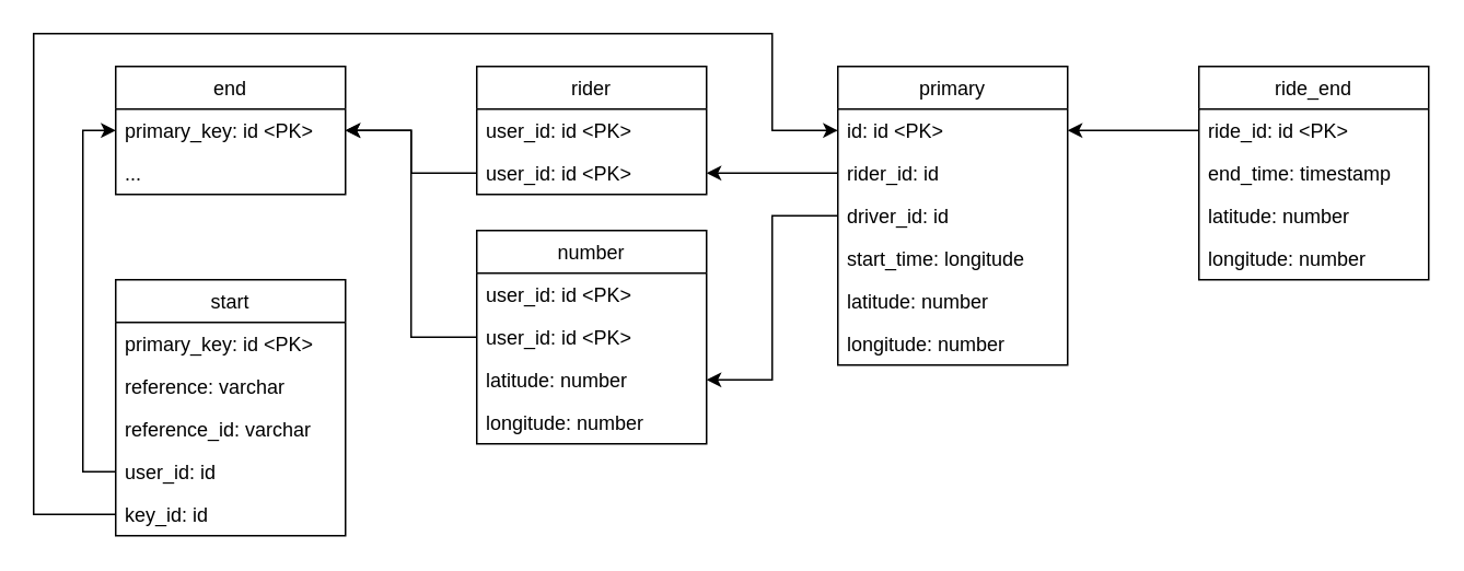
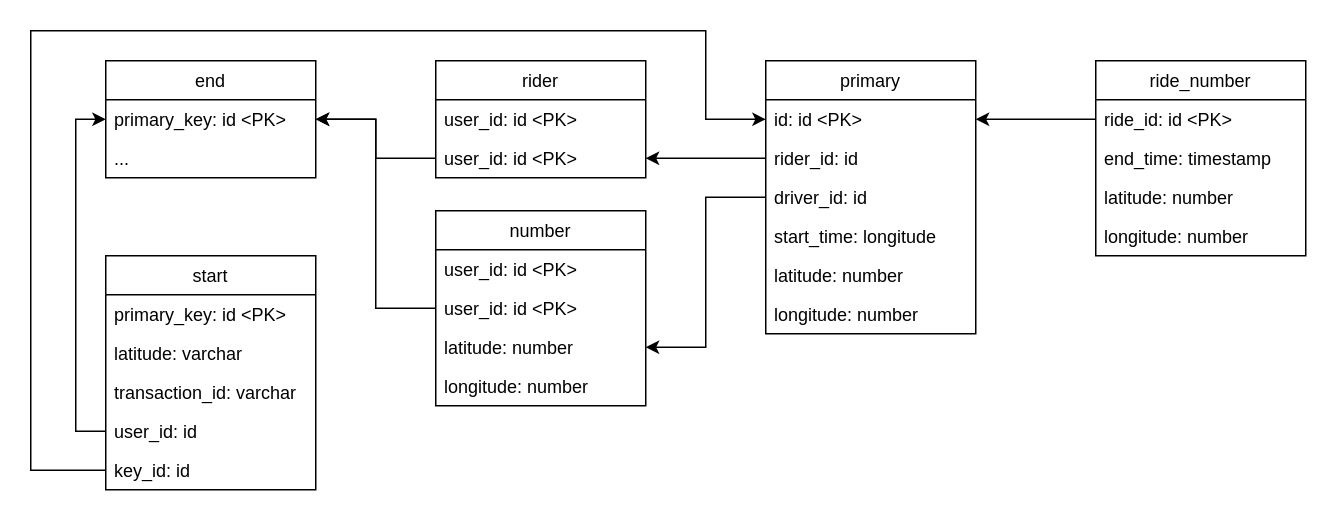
  <mxCell id="0" />
  <mxCell id="1" parent="0" />
  <mxCell id="2" value="number" style="swimlane;fontStyle=0;childLayout=stackLayout;horizontal=1;startSize=26;fillColor=none;horizontalStack=0;resizeParent=1;resizeParentMax=0;resizeLast=0;collapsible=1;marginBottom=0;" parent="1" vertex="1"><mxGeometry x="290" y="140" width="140" height="130" as="geometry" /></mxCell>
  <mxCell id="3" value="user_id: id &lt;PK&gt;" style="text;strokeColor=none;fillColor=none;align=left;verticalAlign=top;spacingLeft=4;spacingRight=4;overflow=hidden;rotatable=0;points=[[0,0.5],[1,0.5]];portConstraint=eastwest;" vertex="1" parent="2"><mxGeometry y="26" width="140" height="26" as="geometry" /></mxCell>
  <mxCell id="4" value="user_id: id &lt;PK&gt;" style="text;strokeColor=none;fillColor=none;align=left;verticalAlign=top;spacingLeft=4;spacingRight=4;overflow=hidden;rotatable=0;points=[[0,0.5],[1,0.5]];portConstraint=eastwest;" parent="2" vertex="1"><mxGeometry y="52" width="140" height="26" as="geometry" /></mxCell>
  <mxCell id="5" value="latitude: number" style="text;strokeColor=none;fillColor=none;align=left;verticalAlign=top;spacingLeft=4;spacingRight=4;overflow=hidden;rotatable=0;points=[[0,0.5],[1,0.5]];portConstraint=eastwest;" parent="2" vertex="1"><mxGeometry y="78" width="140" height="26" as="geometry" /></mxCell>
  <mxCell id="6" value="longitude: number" style="text;strokeColor=none;fillColor=none;align=left;verticalAlign=top;spacingLeft=4;spacingRight=4;overflow=hidden;rotatable=0;points=[[0,0.5],[1,0.5]];portConstraint=eastwest;" parent="2" vertex="1"><mxGeometry y="104" width="140" height="26" as="geometry" /></mxCell>
  <mxCell id="7" value="rider" style="swimlane;fontStyle=0;childLayout=stackLayout;horizontal=1;startSize=26;fillColor=none;horizontalStack=0;resizeParent=1;resizeParentMax=0;resizeLast=0;collapsible=1;marginBottom=0;" parent="1" vertex="1"><mxGeometry x="290" y="40" width="140" height="78" as="geometry" /></mxCell>
  <mxCell id="8" value="user_id: id &lt;PK&gt;" style="text;strokeColor=none;fillColor=none;align=left;verticalAlign=top;spacingLeft=4;spacingRight=4;overflow=hidden;rotatable=0;points=[[0,0.5],[1,0.5]];portConstraint=eastwest;" vertex="1" parent="7"><mxGeometry y="26" width="140" height="26" as="geometry" /></mxCell>
  <mxCell id="9" value="user_id: id &lt;PK&gt;" style="text;strokeColor=none;fillColor=none;align=left;verticalAlign=top;spacingLeft=4;spacingRight=4;overflow=hidden;rotatable=0;points=[[0,0.5],[1,0.5]];portConstraint=eastwest;" parent="7" vertex="1"><mxGeometry y="52" width="140" height="26" as="geometry" /></mxCell>
  <mxCell id="10" style="edgeStyle=orthogonalEdgeStyle;rounded=0;orthogonalLoop=1;jettySize=auto;html=1;" parent="1" source="14" target="9" edge="1"><mxGeometry relative="1" as="geometry" /></mxCell>
  <mxCell id="11" style="edgeStyle=orthogonalEdgeStyle;rounded=0;orthogonalLoop=1;jettySize=auto;html=1;" parent="1" source="15" target="5" edge="1"><mxGeometry relative="1" as="geometry" /></mxCell>
  <mxCell id="12" value="primary" style="swimlane;fontStyle=0;childLayout=stackLayout;horizontal=1;startSize=26;fillColor=none;horizontalStack=0;resizeParent=1;resizeParentMax=0;resizeLast=0;collapsible=1;marginBottom=0;" parent="1" vertex="1"><mxGeometry x="510" y="40" width="140" height="182" as="geometry" /></mxCell>
  <mxCell id="13" value="id: id &lt;PK&gt;" style="text;strokeColor=none;fillColor=none;align=left;verticalAlign=top;spacingLeft=4;spacingRight=4;overflow=hidden;rotatable=0;points=[[0,0.5],[1,0.5]];portConstraint=eastwest;" parent="12" vertex="1"><mxGeometry y="26" width="140" height="26" as="geometry" /></mxCell>
  <mxCell id="14" value="rider_id: id" style="text;strokeColor=none;fillColor=none;align=left;verticalAlign=top;spacingLeft=4;spacingRight=4;overflow=hidden;rotatable=0;points=[[0,0.5],[1,0.5]];portConstraint=eastwest;" parent="12" vertex="1"><mxGeometry y="52" width="140" height="26" as="geometry" /></mxCell>
  <mxCell id="15" value="driver_id: id" style="text;strokeColor=none;fillColor=none;align=left;verticalAlign=top;spacingLeft=4;spacingRight=4;overflow=hidden;rotatable=0;points=[[0,0.5],[1,0.5]];portConstraint=eastwest;" parent="12" vertex="1"><mxGeometry y="78" width="140" height="26" as="geometry" /></mxCell>
  <mxCell id="16" value="start_time: longitude" style="text;strokeColor=none;fillColor=none;align=left;verticalAlign=top;spacingLeft=4;spacingRight=4;overflow=hidden;rotatable=0;points=[[0,0.5],[1,0.5]];portConstraint=eastwest;" parent="12" vertex="1"><mxGeometry y="104" width="140" height="26" as="geometry" /></mxCell>
  <mxCell id="17" value="latitude: number" style="text;strokeColor=none;fillColor=none;align=left;verticalAlign=top;spacingLeft=4;spacingRight=4;overflow=hidden;rotatable=0;points=[[0,0.5],[1,0.5]];portConstraint=eastwest;" vertex="1" parent="12"><mxGeometry y="130" width="140" height="26" as="geometry" /></mxCell>
  <mxCell id="18" value="longitude: number" style="text;strokeColor=none;fillColor=none;align=left;verticalAlign=top;spacingLeft=4;spacingRight=4;overflow=hidden;rotatable=0;points=[[0,0.5],[1,0.5]];portConstraint=eastwest;" vertex="1" parent="12"><mxGeometry y="156" width="140" height="26" as="geometry" /></mxCell>
- <mxCell id="19" value="ride_end" style="swimlane;fontStyle=0;childLayout=stackLayout;horizontal=1;startSize=26;fillColor=none;horizontalStack=0;resizeParent=1;resizeParentMax=0;resizeLast=0;collapsible=1;marginBottom=0;" parent="1" vertex="1"><mxGeometry x="730" y="40" width="140" height="130" as="geometry" /></mxCell>
+ <mxCell id="19" value="ride_number" style="swimlane;fontStyle=0;childLayout=stackLayout;horizontal=1;startSize=26;fillColor=none;horizontalStack=0;resizeParent=1;resizeParentMax=0;resizeLast=0;collapsible=1;marginBottom=0;" parent="1" vertex="1"><mxGeometry x="730" y="40" width="140" height="130" as="geometry" /></mxCell>
  <mxCell id="20" value="ride_id: id &lt;PK&gt;" style="text;strokeColor=none;fillColor=none;align=left;verticalAlign=top;spacingLeft=4;spacingRight=4;overflow=hidden;rotatable=0;points=[[0,0.5],[1,0.5]];portConstraint=eastwest;" parent="19" vertex="1"><mxGeometry y="26" width="140" height="26" as="geometry" /></mxCell>
  <mxCell id="21" value="end_time: timestamp" style="text;strokeColor=none;fillColor=none;align=left;verticalAlign=top;spacingLeft=4;spacingRight=4;overflow=hidden;rotatable=0;points=[[0,0.5],[1,0.5]];portConstraint=eastwest;" parent="19" vertex="1"><mxGeometry y="52" width="140" height="26" as="geometry" /></mxCell>
  <mxCell id="22" value="latitude: number" style="text;strokeColor=none;fillColor=none;align=left;verticalAlign=top;spacingLeft=4;spacingRight=4;overflow=hidden;rotatable=0;points=[[0,0.5],[1,0.5]];portConstraint=eastwest;" vertex="1" parent="19"><mxGeometry y="78" width="140" height="26" as="geometry" /></mxCell>
  <mxCell id="23" value="longitude: number" style="text;strokeColor=none;fillColor=none;align=left;verticalAlign=top;spacingLeft=4;spacingRight=4;overflow=hidden;rotatable=0;points=[[0,0.5],[1,0.5]];portConstraint=eastwest;" vertex="1" parent="19"><mxGeometry y="104" width="140" height="26" as="geometry" /></mxCell>
  <mxCell id="24" style="edgeStyle=orthogonalEdgeStyle;rounded=0;orthogonalLoop=1;jettySize=auto;html=1;" parent="1" source="20" target="13" edge="1"><mxGeometry relative="1" as="geometry" /></mxCell>
  <mxCell id="25" value="end" style="swimlane;fontStyle=0;childLayout=stackLayout;horizontal=1;startSize=26;fillColor=none;horizontalStack=0;resizeParent=1;resizeParentMax=0;resizeLast=0;collapsible=1;marginBottom=0;" parent="1" vertex="1"><mxGeometry x="70" y="40" width="140" height="78" as="geometry" /></mxCell>
  <mxCell id="26" value="primary_key: id &lt;PK&gt;" style="text;strokeColor=none;fillColor=none;align=left;verticalAlign=top;spacingLeft=4;spacingRight=4;overflow=hidden;rotatable=0;points=[[0,0.5],[1,0.5]];portConstraint=eastwest;" parent="25" vertex="1"><mxGeometry y="26" width="140" height="26" as="geometry" /></mxCell>
  <mxCell id="27" value="..." style="text;strokeColor=none;fillColor=none;align=left;verticalAlign=top;spacingLeft=4;spacingRight=4;overflow=hidden;rotatable=0;points=[[0,0.5],[1,0.5]];portConstraint=eastwest;" parent="25" vertex="1"><mxGeometry y="52" width="140" height="26" as="geometry" /></mxCell>
  <mxCell id="28" style="edgeStyle=orthogonalEdgeStyle;rounded=0;orthogonalLoop=1;jettySize=auto;html=1;" parent="1" source="9" target="26" edge="1"><mxGeometry relative="1" as="geometry" /></mxCell>
  <mxCell id="29" style="edgeStyle=orthogonalEdgeStyle;rounded=0;orthogonalLoop=1;jettySize=auto;html=1;" parent="1" source="4" target="26" edge="1"><mxGeometry relative="1" as="geometry" /></mxCell>
  <mxCell id="30" value="start" style="swimlane;fontStyle=0;childLayout=stackLayout;horizontal=1;startSize=26;fillColor=none;horizontalStack=0;resizeParent=1;resizeParentMax=0;resizeLast=0;collapsible=1;marginBottom=0;" vertex="1" parent="1"><mxGeometry x="70" y="170" width="140" height="156" as="geometry" /></mxCell>
  <mxCell id="31" value="primary_key: id &lt;PK&gt;" style="text;strokeColor=none;fillColor=none;align=left;verticalAlign=top;spacingLeft=4;spacingRight=4;overflow=hidden;rotatable=0;points=[[0,0.5],[1,0.5]];portConstraint=eastwest;" vertex="1" parent="30"><mxGeometry y="26" width="140" height="26" as="geometry" /></mxCell>
- <mxCell id="32" value="reference: varchar" style="text;strokeColor=none;fillColor=none;align=left;verticalAlign=top;spacingLeft=4;spacingRight=4;overflow=hidden;rotatable=0;points=[[0,0.5],[1,0.5]];portConstraint=eastwest;" vertex="1" parent="30"><mxGeometry y="52" width="140" height="26" as="geometry" /></mxCell>
- <mxCell id="33" value="reference_id: varchar" style="text;strokeColor=none;fillColor=none;align=left;verticalAlign=top;spacingLeft=4;spacingRight=4;overflow=hidden;rotatable=0;points=[[0,0.5],[1,0.5]];portConstraint=eastwest;" vertex="1" parent="30"><mxGeometry y="78" width="140" height="26" as="geometry" /></mxCell>
+ <mxCell id="32" value="latitude: varchar" style="text;strokeColor=none;fillColor=none;align=left;verticalAlign=top;spacingLeft=4;spacingRight=4;overflow=hidden;rotatable=0;points=[[0,0.5],[1,0.5]];portConstraint=eastwest;" vertex="1" parent="30"><mxGeometry y="52" width="140" height="26" as="geometry" /></mxCell>
+ <mxCell id="33" value="transaction_id: varchar" style="text;strokeColor=none;fillColor=none;align=left;verticalAlign=top;spacingLeft=4;spacingRight=4;overflow=hidden;rotatable=0;points=[[0,0.5],[1,0.5]];portConstraint=eastwest;" vertex="1" parent="30"><mxGeometry y="78" width="140" height="26" as="geometry" /></mxCell>
  <mxCell id="34" value="user_id: id" style="text;strokeColor=none;fillColor=none;align=left;verticalAlign=top;spacingLeft=4;spacingRight=4;overflow=hidden;rotatable=0;points=[[0,0.5],[1,0.5]];portConstraint=eastwest;" vertex="1" parent="30"><mxGeometry y="104" width="140" height="26" as="geometry" /></mxCell>
  <mxCell id="35" value="key_id: id" style="text;strokeColor=none;fillColor=none;align=left;verticalAlign=top;spacingLeft=4;spacingRight=4;overflow=hidden;rotatable=0;points=[[0,0.5],[1,0.5]];portConstraint=eastwest;" vertex="1" parent="30"><mxGeometry y="130" width="140" height="26" as="geometry" /></mxCell>
  <mxCell id="36" style="edgeStyle=orthogonalEdgeStyle;rounded=0;orthogonalLoop=1;jettySize=auto;html=1;" edge="1" parent="1" source="34" target="26"><mxGeometry relative="1" as="geometry"><Array as="points"><mxPoint x="50" y="287" /><mxPoint x="50" y="79" /></Array></mxGeometry></mxCell>
  <mxCell id="37" style="edgeStyle=orthogonalEdgeStyle;rounded=0;orthogonalLoop=1;jettySize=auto;html=1;" edge="1" parent="1" source="35" target="13"><mxGeometry relative="1" as="geometry"><Array as="points"><mxPoint x="20" y="313" /><mxPoint x="20" y="20" /><mxPoint x="470" y="20" /><mxPoint x="470" y="79" /></Array></mxGeometry></mxCell>
